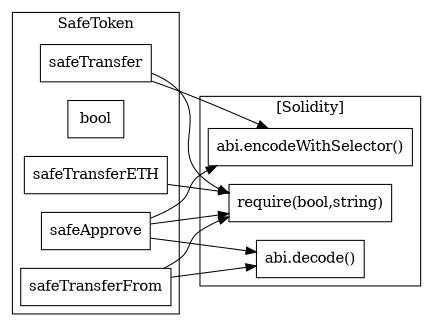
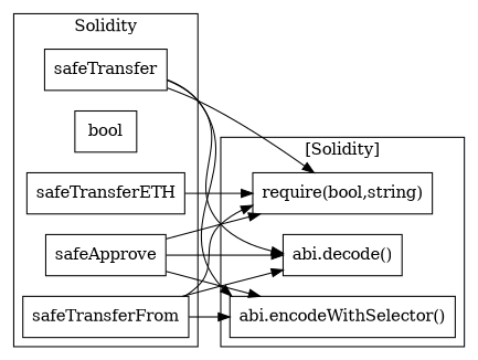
  strict digraph {
    rankdir=LR
    node [shape=box]
    n1 [label=safeTransfer]
    n2 [label=bool]
    n3 [label=safeTransferETH]
    n4 [label=safeApprove]
    n5 [label=safeTransferFrom]
    "abi.decode()"
    "abi.encodeWithSelector()"
    "require(bool,string)"
    subgraph cluster_1 {
-     label=SafeToken
+     label=Solidity
      n1
      n2
      n3
      n4
      n5
    }
    subgraph cluster_2 {
      label="[Solidity]"
      "abi.decode()"
      "abi.encodeWithSelector()"
      "require(bool,string)"
    }
+   n1 -> "abi.decode()"
    n1 -> "abi.encodeWithSelector()"
    n1 -> "require(bool,string)"
    n3 -> "require(bool,string)"
    n4 -> "abi.decode()"
    n4 -> "abi.encodeWithSelector()"
    n4 -> "require(bool,string)"
    n5 -> "abi.decode()"
+   n5 -> "abi.encodeWithSelector()"
    n5 -> "require(bool,string)"
  }
